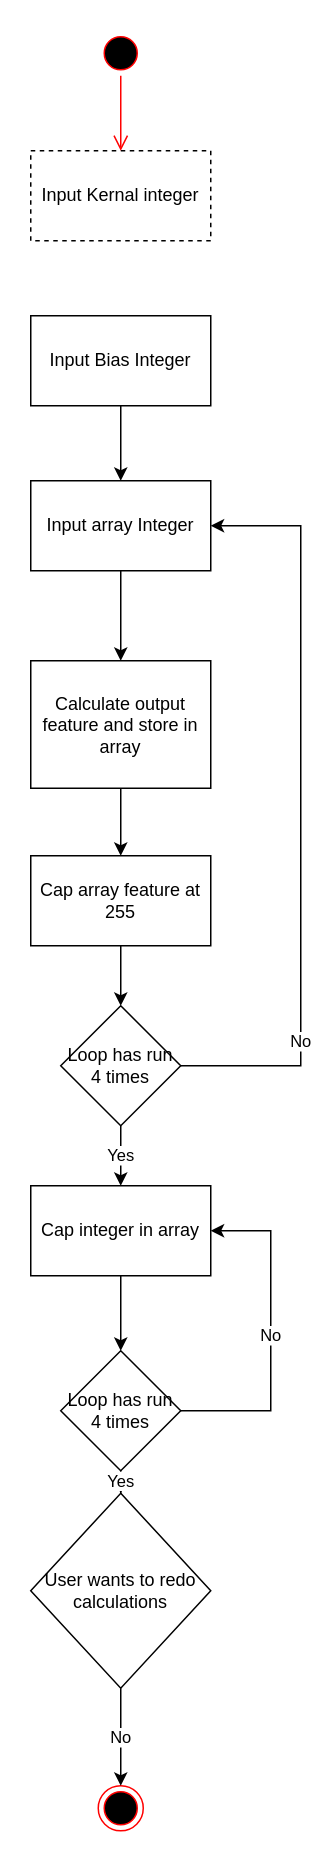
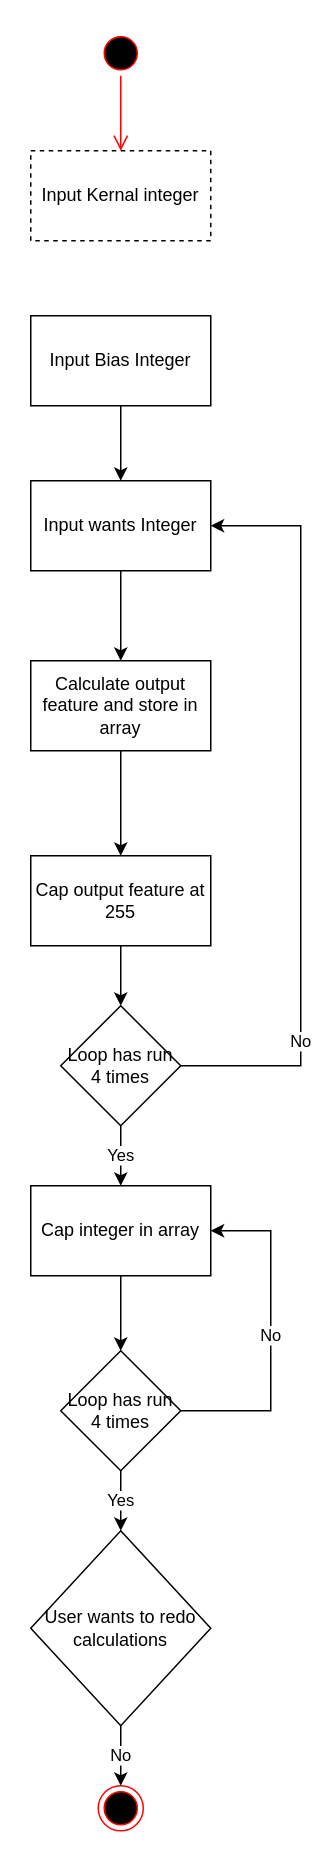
  <mxCell id="0" />
  <mxCell id="1" parent="0" />
  <mxCell id="2" value="Input Kernal integer" style="rounded=0;whiteSpace=wrap;html=1;dashed=1;" parent="1" vertex="1"><mxGeometry x="20" y="100" width="120" height="60" as="geometry" /></mxCell>
  <mxCell id="3" style="edgeStyle=orthogonalEdgeStyle;rounded=0;orthogonalLoop=1;jettySize=auto;html=1;entryX=0.5;entryY=0;entryDx=0;entryDy=0;" parent="1" source="4" target="6" edge="1"><mxGeometry relative="1" as="geometry" /></mxCell>
  <mxCell id="4" value="Input Bias Integer" style="rounded=0;whiteSpace=wrap;html=1;" parent="1" vertex="1"><mxGeometry x="20" y="210" width="120" height="60" as="geometry" /></mxCell>
  <mxCell id="5" style="edgeStyle=orthogonalEdgeStyle;rounded=0;orthogonalLoop=1;jettySize=auto;html=1;entryX=0.5;entryY=0;entryDx=0;entryDy=0;" edge="1" parent="1" source="6" target="11"><mxGeometry relative="1" as="geometry" /></mxCell>
- <mxCell id="6" value="Input array Integer" style="rounded=0;whiteSpace=wrap;html=1;" parent="1" vertex="1"><mxGeometry x="20" y="320" width="120" height="60" as="geometry" /></mxCell>
+ <mxCell id="6" value="Input wants Integer" style="rounded=0;whiteSpace=wrap;html=1;" parent="1" vertex="1"><mxGeometry x="20" y="320" width="120" height="60" as="geometry" /></mxCell>
  <mxCell id="7" value="" style="ellipse;html=1;shape=startState;fillColor=#000000;strokeColor=#ff0000;" parent="1" vertex="1"><mxGeometry x="65" y="20" width="30" height="30" as="geometry" /></mxCell>
  <mxCell id="8" value="" style="edgeStyle=orthogonalEdgeStyle;html=1;verticalAlign=bottom;endArrow=open;endSize=8;strokeColor=#ff0000;rounded=0;" parent="1" source="7" target="2" edge="1"><mxGeometry relative="1" as="geometry"><mxPoint x="25" y="110" as="targetPoint" /></mxGeometry></mxCell>
  <mxCell id="9" value="" style="ellipse;html=1;shape=endState;fillColor=#000000;strokeColor=#ff0000;" parent="1" vertex="1"><mxGeometry x="65" y="1190" width="30" height="30" as="geometry" /></mxCell>
  <mxCell id="10" style="edgeStyle=orthogonalEdgeStyle;rounded=0;orthogonalLoop=1;jettySize=auto;html=1;entryX=0.5;entryY=0;entryDx=0;entryDy=0;" edge="1" parent="1" source="11"><mxGeometry relative="1" as="geometry"><mxPoint x="80" y="570" as="targetPoint" /></mxGeometry></mxCell>
- <mxCell id="11" value="Calculate output feature and store in array" style="rounded=0;whiteSpace=wrap;html=1;" vertex="1" parent="1"><mxGeometry x="20" y="440" width="120" height="85" as="geometry" /></mxCell>
+ <mxCell id="11" value="Calculate output feature and store in array" style="rounded=0;whiteSpace=wrap;html=1;" vertex="1" parent="1"><mxGeometry x="20" y="440" width="120" height="60" as="geometry" /></mxCell>
  <mxCell id="12" style="edgeStyle=orthogonalEdgeStyle;rounded=0;orthogonalLoop=1;jettySize=auto;html=1;entryX=0.5;entryY=0;entryDx=0;entryDy=0;" edge="1" parent="1" source="13" target="17"><mxGeometry relative="1" as="geometry" /></mxCell>
- <mxCell id="13" value="Cap array feature at 255" style="rounded=0;whiteSpace=wrap;html=1;" vertex="1" parent="1"><mxGeometry x="20" y="570" width="120" height="60" as="geometry" /></mxCell>
+ <mxCell id="13" value="Cap output feature at 255" style="rounded=0;whiteSpace=wrap;html=1;" vertex="1" parent="1"><mxGeometry x="20" y="570" width="120" height="60" as="geometry" /></mxCell>
  <mxCell id="14" value="" style="edgeStyle=orthogonalEdgeStyle;rounded=0;orthogonalLoop=1;jettySize=auto;html=1;entryX=1;entryY=0.5;entryDx=0;entryDy=0;" edge="1" parent="1" source="17" target="6"><mxGeometry relative="1" as="geometry"><Array as="points"><mxPoint x="200" y="710" /><mxPoint x="200" y="350" /></Array></mxGeometry></mxCell>
  <mxCell id="15" value="No" style="edgeLabel;html=1;align=center;verticalAlign=middle;resizable=0;points=[];" vertex="1" connectable="0" parent="14"><mxGeometry x="-0.611" y="1" relative="1" as="geometry"><mxPoint as="offset" /></mxGeometry></mxCell>
  <mxCell id="16" value="Yes" style="edgeStyle=orthogonalEdgeStyle;rounded=0;orthogonalLoop=1;jettySize=auto;html=1;entryX=0.5;entryY=0;entryDx=0;entryDy=0;" edge="1" parent="1" source="17" target="19"><mxGeometry relative="1" as="geometry" /></mxCell>
  <mxCell id="17" value="Loop has run 4 times" style="rhombus;whiteSpace=wrap;html=1;" vertex="1" parent="1"><mxGeometry x="40" y="670" width="80" height="80" as="geometry" /></mxCell>
  <mxCell id="18" style="edgeStyle=orthogonalEdgeStyle;rounded=0;orthogonalLoop=1;jettySize=auto;html=1;" edge="1" parent="1" source="19" target="22"><mxGeometry relative="1" as="geometry" /></mxCell>
  <mxCell id="19" value="Cap integer in array" style="rounded=0;whiteSpace=wrap;html=1;" vertex="1" parent="1"><mxGeometry x="20" y="790" width="120" height="60" as="geometry" /></mxCell>
  <mxCell id="20" value="No" style="edgeStyle=orthogonalEdgeStyle;rounded=0;orthogonalLoop=1;jettySize=auto;html=1;entryX=1;entryY=0.5;entryDx=0;entryDy=0;" edge="1" parent="1" source="22" target="19"><mxGeometry relative="1" as="geometry"><Array as="points"><mxPoint x="180" y="940" /><mxPoint x="180" y="820" /></Array></mxGeometry></mxCell>
  <mxCell id="21" value="Yes" style="edgeStyle=orthogonalEdgeStyle;rounded=0;orthogonalLoop=1;jettySize=auto;html=1;entryX=0.5;entryY=0;entryDx=0;entryDy=0;" edge="1" parent="1" source="22" target="24"><mxGeometry relative="1" as="geometry" /></mxCell>
  <mxCell id="22" value="Loop has run 4 times" style="rhombus;whiteSpace=wrap;html=1;" vertex="1" parent="1"><mxGeometry x="40" y="900" width="80" height="80" as="geometry" /></mxCell>
  <mxCell id="23" value="No" style="edgeStyle=orthogonalEdgeStyle;rounded=0;orthogonalLoop=1;jettySize=auto;html=1;entryX=0.5;entryY=0;entryDx=0;entryDy=0;" edge="1" parent="1" source="24" target="9"><mxGeometry relative="1" as="geometry" /></mxCell>
- <mxCell id="24" value="User wants to redo calculations" style="rhombus;whiteSpace=wrap;html=1;" vertex="1" parent="1"><mxGeometry x="20" y="995" width="120" height="130" as="geometry" /></mxCell>
+ <mxCell id="24" value="User wants to redo calculations" style="rhombus;whiteSpace=wrap;html=1;" vertex="1" parent="1"><mxGeometry x="20" y="1020" width="120" height="130" as="geometry" /></mxCell>
